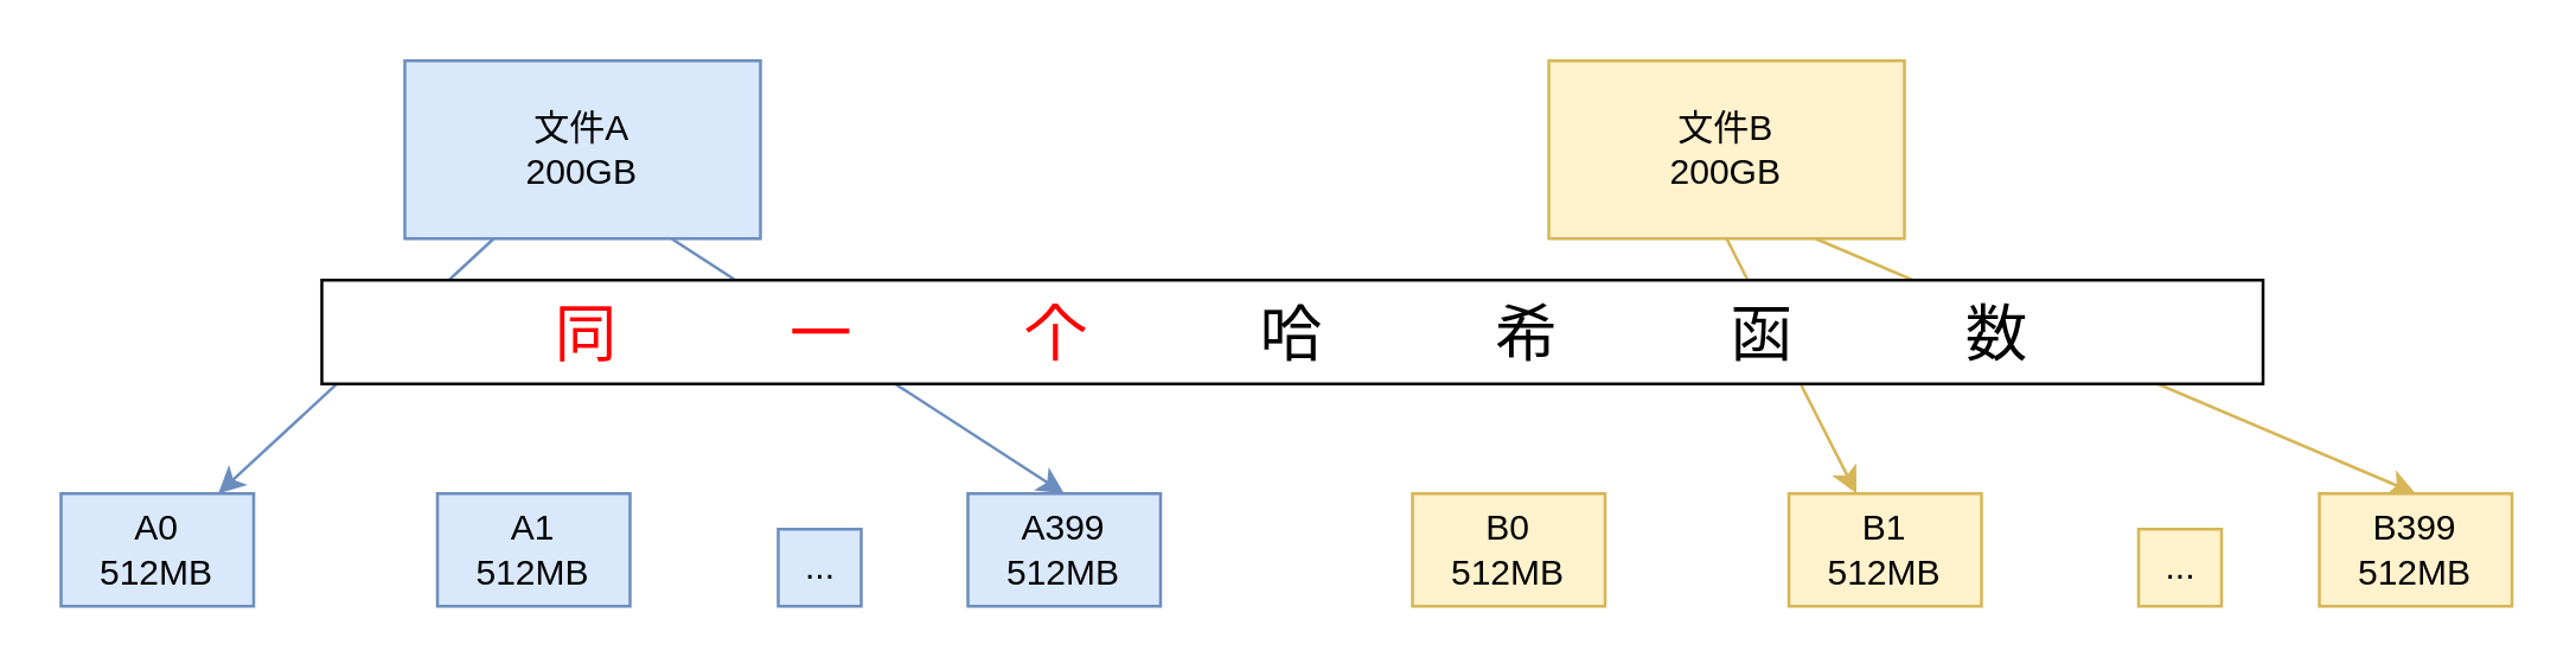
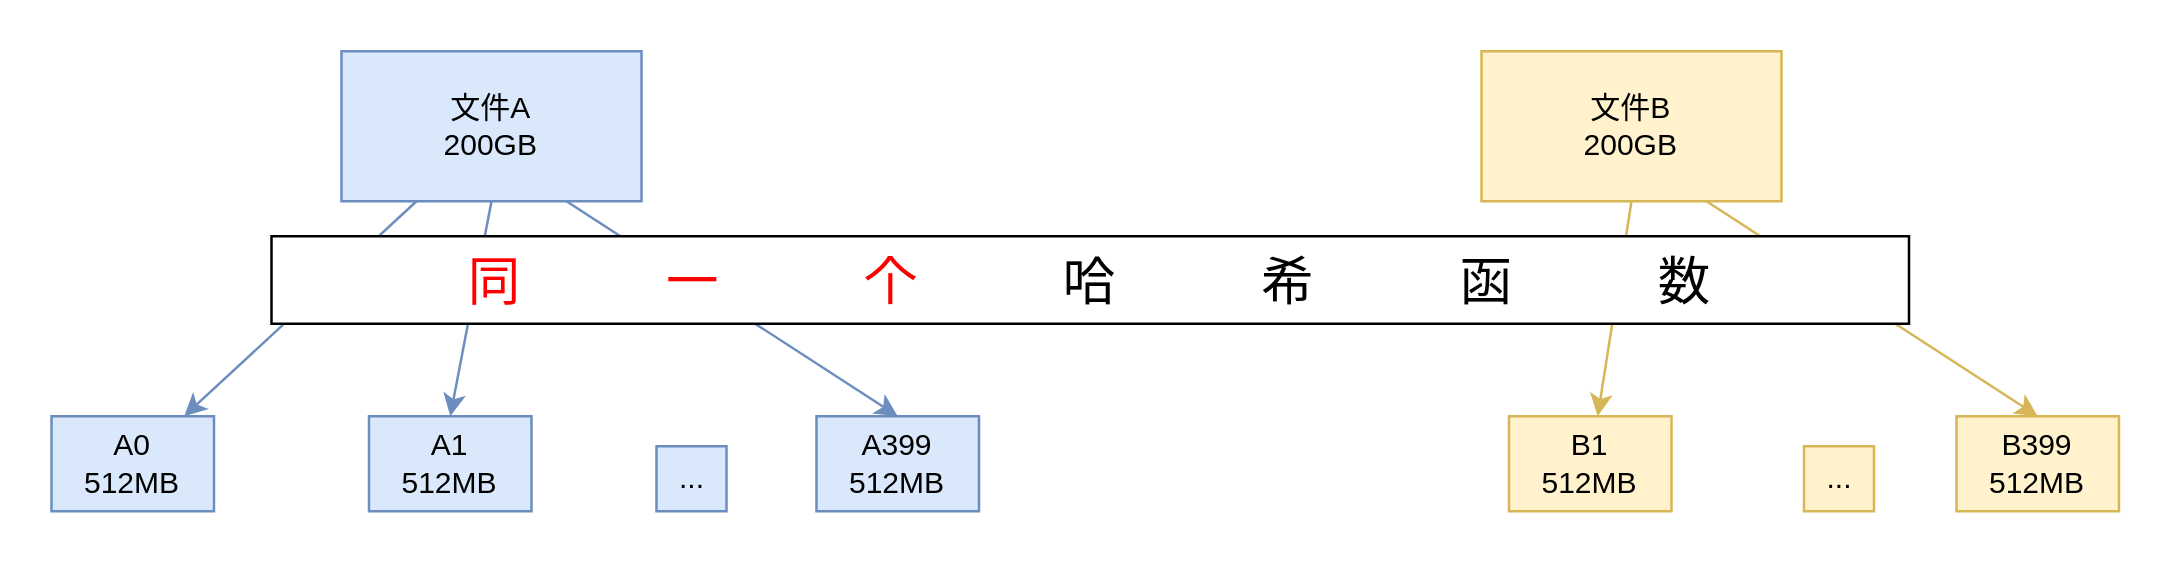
  <mxCell id="0" />
  <mxCell id="1" parent="0" />
  <mxCell id="2" style="rounded=0;orthogonalLoop=1;jettySize=auto;html=1;exitX=0.25;exitY=1;exitDx=0;exitDy=0;fillColor=#dae8fc;strokeColor=#6c8ebf;" edge="1" parent="1" source="5" target="6"><mxGeometry relative="1" as="geometry" /></mxCell>
+ <mxCell id="3" style="edgeStyle=none;rounded=0;orthogonalLoop=1;jettySize=auto;html=1;exitX=0.5;exitY=1;exitDx=0;exitDy=0;entryX=0.5;entryY=0;entryDx=0;entryDy=0;fillColor=#dae8fc;strokeColor=#6c8ebf;" edge="1" parent="1" source="5" target="7"><mxGeometry relative="1" as="geometry" /></mxCell>
  <mxCell id="4" style="edgeStyle=none;rounded=0;orthogonalLoop=1;jettySize=auto;html=1;exitX=0.75;exitY=1;exitDx=0;exitDy=0;entryX=0.5;entryY=0;entryDx=0;entryDy=0;fillColor=#dae8fc;strokeColor=#6c8ebf;" edge="1" parent="1" source="5" target="8"><mxGeometry relative="1" as="geometry" /></mxCell>
  <mxCell id="5" value="文件A&lt;br&gt;200GB" style="rounded=0;whiteSpace=wrap;html=1;fillColor=#dae8fc;strokeColor=#6c8ebf;" vertex="1" parent="1"><mxGeometry x="136" y="20" width="120" height="60" as="geometry" /></mxCell>
  <mxCell id="6" value="A0&lt;br&gt;512MB" style="rounded=0;whiteSpace=wrap;html=1;fillColor=#dae8fc;strokeColor=#6c8ebf;" vertex="1" parent="1"><mxGeometry x="20" y="166" width="65" height="38" as="geometry" /></mxCell>
  <mxCell id="7" value="A1&lt;br&gt;512MB" style="rounded=0;whiteSpace=wrap;html=1;fillColor=#dae8fc;strokeColor=#6c8ebf;" vertex="1" parent="1"><mxGeometry x="147" y="166" width="65" height="38" as="geometry" /></mxCell>
  <mxCell id="8" value="A399&lt;br&gt;512MB" style="rounded=0;whiteSpace=wrap;html=1;fillColor=#dae8fc;strokeColor=#6c8ebf;" vertex="1" parent="1"><mxGeometry x="326" y="166" width="65" height="38" as="geometry" /></mxCell>
  <mxCell id="9" style="edgeStyle=none;rounded=0;orthogonalLoop=1;jettySize=auto;html=1;exitX=0.5;exitY=1;exitDx=0;exitDy=0;fillColor=#fff2cc;strokeColor=#d6b656;" edge="1" parent="1" source="11" target="13"><mxGeometry relative="1" as="geometry" /></mxCell>
  <mxCell id="10" style="edgeStyle=none;rounded=0;orthogonalLoop=1;jettySize=auto;html=1;exitX=0.75;exitY=1;exitDx=0;exitDy=0;entryX=0.5;entryY=0;entryDx=0;entryDy=0;fillColor=#fff2cc;strokeColor=#d6b656;" edge="1" parent="1" source="11" target="14"><mxGeometry relative="1" as="geometry" /></mxCell>
- <mxCell id="11" value="文件B&lt;br&gt;200GB" style="rounded=0;whiteSpace=wrap;html=1;fillColor=#fff2cc;strokeColor=#d6b656;" vertex="1" parent="1"><mxGeometry x="522" y="20" width="120" height="60" as="geometry" /></mxCell>
- <mxCell id="12" value="B0&lt;br&gt;512MB" style="rounded=0;whiteSpace=wrap;html=1;fillColor=#fff2cc;strokeColor=#d6b656;" vertex="1" parent="1"><mxGeometry x="476" y="166" width="65" height="38" as="geometry" /></mxCell>
+ <mxCell id="11" value="文件B&lt;br&gt;200GB" style="rounded=0;whiteSpace=wrap;html=1;fillColor=#fff2cc;strokeColor=#d6b656;" vertex="1" parent="1"><mxGeometry x="592" y="20" width="120" height="60" as="geometry" /></mxCell>
  <mxCell id="13" value="B1&lt;br&gt;512MB" style="rounded=0;whiteSpace=wrap;html=1;fillColor=#fff2cc;strokeColor=#d6b656;" vertex="1" parent="1"><mxGeometry x="603" y="166" width="65" height="38" as="geometry" /></mxCell>
  <mxCell id="14" value="B399&lt;br&gt;512MB" style="rounded=0;whiteSpace=wrap;html=1;fillColor=#fff2cc;strokeColor=#d6b656;" vertex="1" parent="1"><mxGeometry x="782" y="166" width="65" height="38" as="geometry" /></mxCell>
  <mxCell id="15" value="..." style="text;html=1;align=center;verticalAlign=middle;resizable=0;points=[];autosize=1;strokeColor=#6c8ebf;fillColor=#dae8fc;" vertex="1" parent="1"><mxGeometry x="262" y="178" width="28" height="26" as="geometry" /></mxCell>
  <mxCell id="16" value="..." style="text;html=1;align=center;verticalAlign=middle;resizable=0;points=[];autosize=1;strokeColor=#d6b656;fillColor=#fff2cc;" vertex="1" parent="1"><mxGeometry x="721" y="178" width="28" height="26" as="geometry" /></mxCell>
  <mxCell id="17" value="同&amp;nbsp; &amp;nbsp; &amp;nbsp; &amp;nbsp; &amp;nbsp; 一&amp;nbsp; &amp;nbsp; &amp;nbsp; &amp;nbsp; &amp;nbsp;&amp;nbsp;个&amp;nbsp; &amp;nbsp; &amp;nbsp; &amp;nbsp; &amp;nbsp;&amp;nbsp;&lt;font color=&quot;#000000&quot;&gt;哈&amp;nbsp; &amp;nbsp; &amp;nbsp; &amp;nbsp; &amp;nbsp;&amp;nbsp;希&amp;nbsp; &amp;nbsp; &amp;nbsp; &amp;nbsp; &amp;nbsp;&amp;nbsp;函&amp;nbsp; &amp;nbsp; &amp;nbsp; &amp;nbsp; &amp;nbsp;&amp;nbsp;数&lt;/font&gt;" style="rounded=0;whiteSpace=wrap;html=1;fontSize=21;fontColor=#FF0000;" vertex="1" parent="1"><mxGeometry x="108" y="94" width="655" height="35" as="geometry" /></mxCell>
